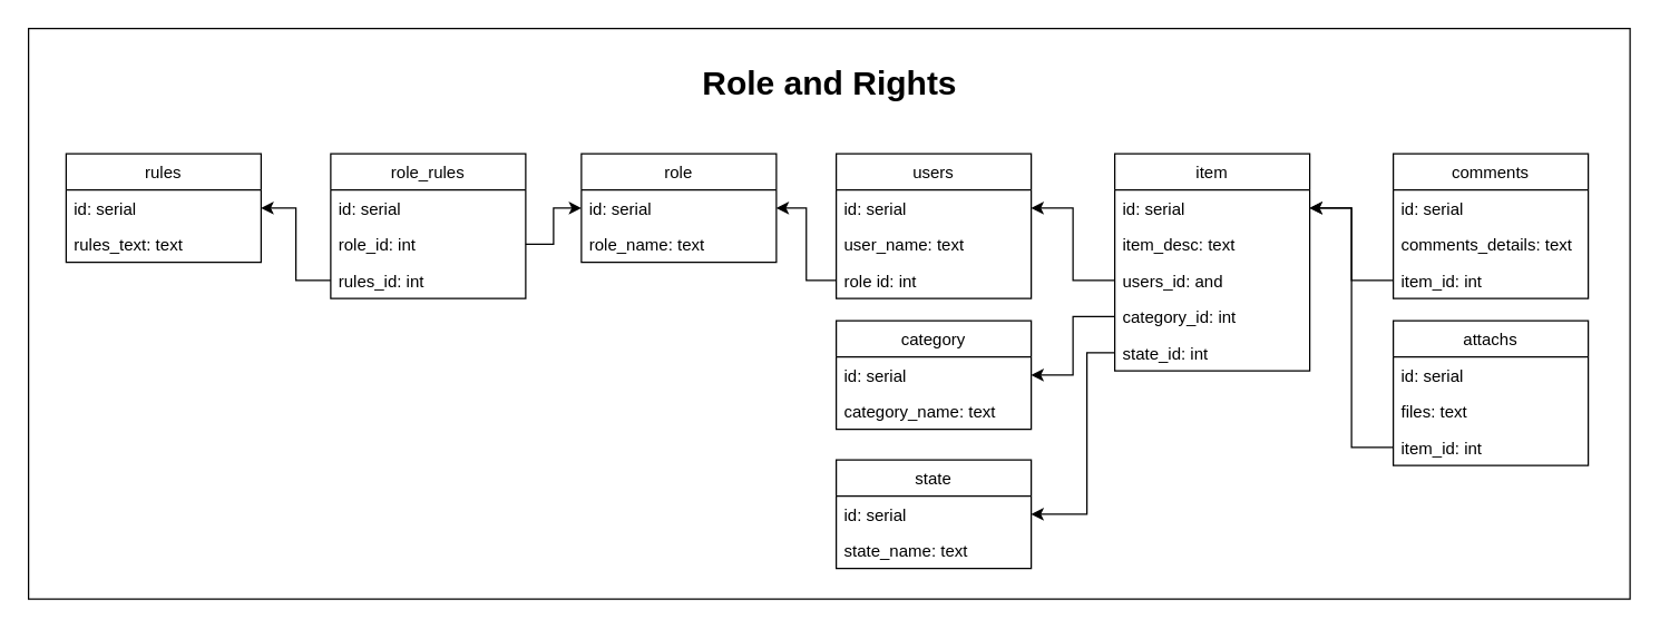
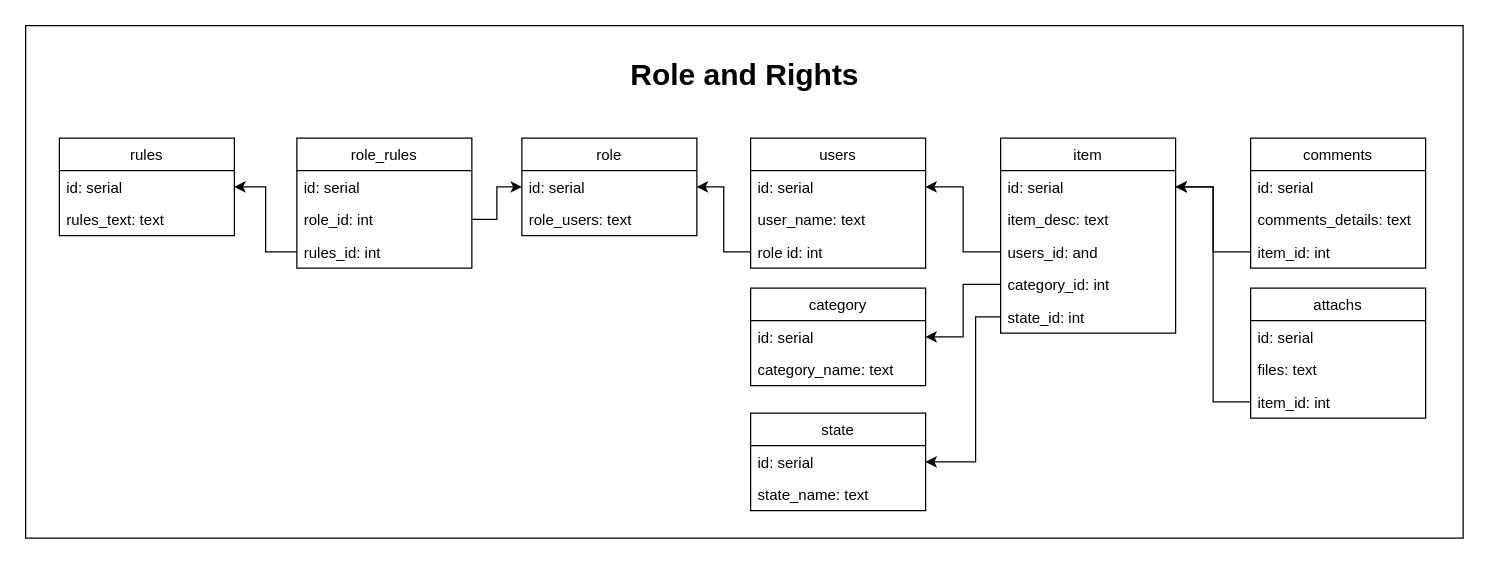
  <mxCell id="0" style=";html=1;" />
  <mxCell id="1" style=";html=1;" parent="0" />
  <mxCell id="2" value="" style="rounded=0;whiteSpace=wrap;html=1;" vertex="1" parent="1"><mxGeometry x="20" y="20" width="1150" height="410" as="geometry" /></mxCell>
  <mxCell id="3" value="Role and Rights" style="text;strokeColor=none;fillColor=none;html=1;fontSize=24;fontStyle=1;verticalAlign=middle;align=center;" parent="1" vertex="1"><mxGeometry x="20" y="40" width="1150" height="40" as="geometry" /></mxCell>
  <mxCell id="4" value="role" style="swimlane;fontStyle=0;childLayout=stackLayout;horizontal=1;startSize=26;fillColor=none;horizontalStack=0;resizeParent=1;resizeParentMax=0;resizeLast=0;collapsible=1;marginBottom=0;" vertex="1" parent="1"><mxGeometry x="417" y="110" width="140" height="78" as="geometry" /></mxCell>
  <mxCell id="5" value="id: serial" style="text;strokeColor=none;fillColor=none;align=left;verticalAlign=top;spacingLeft=4;spacingRight=4;overflow=hidden;rotatable=0;points=[[0,0.5],[1,0.5]];portConstraint=eastwest;" vertex="1" parent="4"><mxGeometry y="26" width="140" height="26" as="geometry" /></mxCell>
- <mxCell id="6" value="role_name: text" style="text;strokeColor=none;fillColor=none;align=left;verticalAlign=top;spacingLeft=4;spacingRight=4;overflow=hidden;rotatable=0;points=[[0,0.5],[1,0.5]];portConstraint=eastwest;" vertex="1" parent="4"><mxGeometry y="52" width="140" height="26" as="geometry" /></mxCell>
+ <mxCell id="6" value="role_users: text" style="text;strokeColor=none;fillColor=none;align=left;verticalAlign=top;spacingLeft=4;spacingRight=4;overflow=hidden;rotatable=0;points=[[0,0.5],[1,0.5]];portConstraint=eastwest;" vertex="1" parent="4"><mxGeometry y="52" width="140" height="26" as="geometry" /></mxCell>
  <mxCell id="7" value="users" style="swimlane;fontStyle=0;childLayout=stackLayout;horizontal=1;startSize=26;fillColor=none;horizontalStack=0;resizeParent=1;resizeParentMax=0;resizeLast=0;collapsible=1;marginBottom=0;" vertex="1" parent="1"><mxGeometry x="600" y="110" width="140" height="104" as="geometry" /></mxCell>
  <mxCell id="8" value="id: serial" style="text;strokeColor=none;fillColor=none;align=left;verticalAlign=top;spacingLeft=4;spacingRight=4;overflow=hidden;rotatable=0;points=[[0,0.5],[1,0.5]];portConstraint=eastwest;" vertex="1" parent="7"><mxGeometry y="26" width="140" height="26" as="geometry" /></mxCell>
  <mxCell id="9" value="user_name: text" style="text;strokeColor=none;fillColor=none;align=left;verticalAlign=top;spacingLeft=4;spacingRight=4;overflow=hidden;rotatable=0;points=[[0,0.5],[1,0.5]];portConstraint=eastwest;" vertex="1" parent="7"><mxGeometry y="52" width="140" height="26" as="geometry" /></mxCell>
  <mxCell id="10" value="role id: int" style="text;strokeColor=none;fillColor=none;align=left;verticalAlign=top;spacingLeft=4;spacingRight=4;overflow=hidden;rotatable=0;points=[[0,0.5],[1,0.5]];portConstraint=eastwest;" vertex="1" parent="7"><mxGeometry y="78" width="140" height="26" as="geometry" /></mxCell>
  <mxCell id="11" style="edgeStyle=orthogonalEdgeStyle;rounded=0;orthogonalLoop=1;jettySize=auto;html=1;entryX=1;entryY=0.5;entryDx=0;entryDy=0;" edge="1" parent="1" source="10" target="5"><mxGeometry relative="1" as="geometry" /></mxCell>
  <mxCell id="12" value="rules" style="swimlane;fontStyle=0;childLayout=stackLayout;horizontal=1;startSize=26;fillColor=none;horizontalStack=0;resizeParent=1;resizeParentMax=0;resizeLast=0;collapsible=1;marginBottom=0;" vertex="1" parent="1"><mxGeometry x="47" y="110" width="140" height="78" as="geometry" /></mxCell>
  <mxCell id="13" value="id: serial" style="text;strokeColor=none;fillColor=none;align=left;verticalAlign=top;spacingLeft=4;spacingRight=4;overflow=hidden;rotatable=0;points=[[0,0.5],[1,0.5]];portConstraint=eastwest;" vertex="1" parent="12"><mxGeometry y="26" width="140" height="26" as="geometry" /></mxCell>
  <mxCell id="14" value="rules_text: text" style="text;strokeColor=none;fillColor=none;align=left;verticalAlign=top;spacingLeft=4;spacingRight=4;overflow=hidden;rotatable=0;points=[[0,0.5],[1,0.5]];portConstraint=eastwest;" vertex="1" parent="12"><mxGeometry y="52" width="140" height="26" as="geometry" /></mxCell>
  <mxCell id="15" value="role_rules" style="swimlane;fontStyle=0;childLayout=stackLayout;horizontal=1;startSize=26;fillColor=none;horizontalStack=0;resizeParent=1;resizeParentMax=0;resizeLast=0;collapsible=1;marginBottom=0;" vertex="1" parent="1"><mxGeometry x="237" y="110" width="140" height="104" as="geometry" /></mxCell>
  <mxCell id="16" value="id: serial" style="text;strokeColor=none;fillColor=none;align=left;verticalAlign=top;spacingLeft=4;spacingRight=4;overflow=hidden;rotatable=0;points=[[0,0.5],[1,0.5]];portConstraint=eastwest;" vertex="1" parent="15"><mxGeometry y="26" width="140" height="26" as="geometry" /></mxCell>
  <mxCell id="17" value="role_id: int   " style="text;strokeColor=none;fillColor=none;align=left;verticalAlign=top;spacingLeft=4;spacingRight=4;overflow=hidden;rotatable=0;points=[[0,0.5],[1,0.5]];portConstraint=eastwest;" vertex="1" parent="15"><mxGeometry y="52" width="140" height="26" as="geometry" /></mxCell>
  <mxCell id="18" value="rules_id: int" style="text;strokeColor=none;fillColor=none;align=left;verticalAlign=top;spacingLeft=4;spacingRight=4;overflow=hidden;rotatable=0;points=[[0,0.5],[1,0.5]];portConstraint=eastwest;" vertex="1" parent="15"><mxGeometry y="78" width="140" height="26" as="geometry" /></mxCell>
  <mxCell id="19" style="edgeStyle=orthogonalEdgeStyle;rounded=0;orthogonalLoop=1;jettySize=auto;html=1;entryX=1;entryY=0.5;entryDx=0;entryDy=0;" edge="1" parent="1" source="18" target="13"><mxGeometry relative="1" as="geometry" /></mxCell>
  <mxCell id="20" style="edgeStyle=orthogonalEdgeStyle;rounded=0;orthogonalLoop=1;jettySize=auto;html=1;entryX=0;entryY=0.5;entryDx=0;entryDy=0;" edge="1" parent="1" source="17" target="5"><mxGeometry relative="1" as="geometry" /></mxCell>
  <mxCell id="21" value="item" style="swimlane;fontStyle=0;childLayout=stackLayout;horizontal=1;startSize=26;fillColor=none;horizontalStack=0;resizeParent=1;resizeParentMax=0;resizeLast=0;collapsible=1;marginBottom=0;" vertex="1" parent="1"><mxGeometry x="800" y="110" width="140" height="156" as="geometry" /></mxCell>
  <mxCell id="22" value="id: serial" style="text;strokeColor=none;fillColor=none;align=left;verticalAlign=top;spacingLeft=4;spacingRight=4;overflow=hidden;rotatable=0;points=[[0,0.5],[1,0.5]];portConstraint=eastwest;" vertex="1" parent="21"><mxGeometry y="26" width="140" height="26" as="geometry" /></mxCell>
  <mxCell id="23" value="item_desc: text" style="text;strokeColor=none;fillColor=none;align=left;verticalAlign=top;spacingLeft=4;spacingRight=4;overflow=hidden;rotatable=0;points=[[0,0.5],[1,0.5]];portConstraint=eastwest;" vertex="1" parent="21"><mxGeometry y="52" width="140" height="26" as="geometry" /></mxCell>
  <mxCell id="24" value="users_id: and" style="text;strokeColor=none;fillColor=none;align=left;verticalAlign=top;spacingLeft=4;spacingRight=4;overflow=hidden;rotatable=0;points=[[0,0.5],[1,0.5]];portConstraint=eastwest;" vertex="1" parent="21"><mxGeometry y="78" width="140" height="26" as="geometry" /></mxCell>
  <mxCell id="25" value="category_id: int" style="text;strokeColor=none;fillColor=none;align=left;verticalAlign=top;spacingLeft=4;spacingRight=4;overflow=hidden;rotatable=0;points=[[0,0.5],[1,0.5]];portConstraint=eastwest;" vertex="1" parent="21"><mxGeometry y="104" width="140" height="26" as="geometry" /></mxCell>
  <mxCell id="26" value="state_id: int" style="text;strokeColor=none;fillColor=none;align=left;verticalAlign=top;spacingLeft=4;spacingRight=4;overflow=hidden;rotatable=0;points=[[0,0.5],[1,0.5]];portConstraint=eastwest;" vertex="1" parent="21"><mxGeometry y="130" width="140" height="26" as="geometry" /></mxCell>
  <mxCell id="27" value="category" style="swimlane;fontStyle=0;childLayout=stackLayout;horizontal=1;startSize=26;fillColor=none;horizontalStack=0;resizeParent=1;resizeParentMax=0;resizeLast=0;collapsible=1;marginBottom=0;" vertex="1" parent="1"><mxGeometry x="600" y="230" width="140" height="78" as="geometry" /></mxCell>
  <mxCell id="28" value="id: serial" style="text;strokeColor=none;fillColor=none;align=left;verticalAlign=top;spacingLeft=4;spacingRight=4;overflow=hidden;rotatable=0;points=[[0,0.5],[1,0.5]];portConstraint=eastwest;" vertex="1" parent="27"><mxGeometry y="26" width="140" height="26" as="geometry" /></mxCell>
  <mxCell id="29" value="category_name: text" style="text;strokeColor=none;fillColor=none;align=left;verticalAlign=top;spacingLeft=4;spacingRight=4;overflow=hidden;rotatable=0;points=[[0,0.5],[1,0.5]];portConstraint=eastwest;" vertex="1" parent="27"><mxGeometry y="52" width="140" height="26" as="geometry" /></mxCell>
  <mxCell id="30" value="state" style="swimlane;fontStyle=0;childLayout=stackLayout;horizontal=1;startSize=26;fillColor=none;horizontalStack=0;resizeParent=1;resizeParentMax=0;resizeLast=0;collapsible=1;marginBottom=0;" vertex="1" parent="1"><mxGeometry x="600" y="330" width="140" height="78" as="geometry" /></mxCell>
  <mxCell id="31" value="id: serial" style="text;strokeColor=none;fillColor=none;align=left;verticalAlign=top;spacingLeft=4;spacingRight=4;overflow=hidden;rotatable=0;points=[[0,0.5],[1,0.5]];portConstraint=eastwest;" vertex="1" parent="30"><mxGeometry y="26" width="140" height="26" as="geometry" /></mxCell>
  <mxCell id="32" value="state_name: text" style="text;strokeColor=none;fillColor=none;align=left;verticalAlign=top;spacingLeft=4;spacingRight=4;overflow=hidden;rotatable=0;points=[[0,0.5],[1,0.5]];portConstraint=eastwest;" vertex="1" parent="30"><mxGeometry y="52" width="140" height="26" as="geometry" /></mxCell>
  <mxCell id="33" style="edgeStyle=orthogonalEdgeStyle;rounded=0;orthogonalLoop=1;jettySize=auto;html=1;entryX=1;entryY=0.5;entryDx=0;entryDy=0;" edge="1" parent="1" source="24" target="8"><mxGeometry relative="1" as="geometry" /></mxCell>
  <mxCell id="34" value="comments" style="swimlane;fontStyle=0;childLayout=stackLayout;horizontal=1;startSize=26;fillColor=none;horizontalStack=0;resizeParent=1;resizeParentMax=0;resizeLast=0;collapsible=1;marginBottom=0;" vertex="1" parent="1"><mxGeometry x="1000" y="110" width="140" height="104" as="geometry" /></mxCell>
  <mxCell id="35" value="id: serial" style="text;strokeColor=none;fillColor=none;align=left;verticalAlign=top;spacingLeft=4;spacingRight=4;overflow=hidden;rotatable=0;points=[[0,0.5],[1,0.5]];portConstraint=eastwest;" vertex="1" parent="34"><mxGeometry y="26" width="140" height="26" as="geometry" /></mxCell>
  <mxCell id="36" value="comments_details: text" style="text;strokeColor=none;fillColor=none;align=left;verticalAlign=top;spacingLeft=4;spacingRight=4;overflow=hidden;rotatable=0;points=[[0,0.5],[1,0.5]];portConstraint=eastwest;" vertex="1" parent="34"><mxGeometry y="52" width="140" height="26" as="geometry" /></mxCell>
  <mxCell id="37" value="item_id: int" style="text;strokeColor=none;fillColor=none;align=left;verticalAlign=top;spacingLeft=4;spacingRight=4;overflow=hidden;rotatable=0;points=[[0,0.5],[1,0.5]];portConstraint=eastwest;" vertex="1" parent="34"><mxGeometry y="78" width="140" height="26" as="geometry" /></mxCell>
  <mxCell id="38" style="edgeStyle=orthogonalEdgeStyle;rounded=0;orthogonalLoop=1;jettySize=auto;html=1;entryX=1;entryY=0.5;entryDx=0;entryDy=0;" edge="1" parent="1" source="37" target="22"><mxGeometry relative="1" as="geometry" /></mxCell>
  <mxCell id="39" value="attachs" style="swimlane;fontStyle=0;childLayout=stackLayout;horizontal=1;startSize=26;fillColor=none;horizontalStack=0;resizeParent=1;resizeParentMax=0;resizeLast=0;collapsible=1;marginBottom=0;" vertex="1" parent="1"><mxGeometry x="1000" y="230" width="140" height="104" as="geometry" /></mxCell>
  <mxCell id="40" value="id: serial" style="text;strokeColor=none;fillColor=none;align=left;verticalAlign=top;spacingLeft=4;spacingRight=4;overflow=hidden;rotatable=0;points=[[0,0.5],[1,0.5]];portConstraint=eastwest;" vertex="1" parent="39"><mxGeometry y="26" width="140" height="26" as="geometry" /></mxCell>
  <mxCell id="41" value="files: text" style="text;strokeColor=none;fillColor=none;align=left;verticalAlign=top;spacingLeft=4;spacingRight=4;overflow=hidden;rotatable=0;points=[[0,0.5],[1,0.5]];portConstraint=eastwest;" vertex="1" parent="39"><mxGeometry y="52" width="140" height="26" as="geometry" /></mxCell>
  <mxCell id="42" value="item_id: int" style="text;strokeColor=none;fillColor=none;align=left;verticalAlign=top;spacingLeft=4;spacingRight=4;overflow=hidden;rotatable=0;points=[[0,0.5],[1,0.5]];portConstraint=eastwest;" vertex="1" parent="39"><mxGeometry y="78" width="140" height="26" as="geometry" /></mxCell>
  <mxCell id="43" style="edgeStyle=orthogonalEdgeStyle;rounded=0;orthogonalLoop=1;jettySize=auto;html=1;" edge="1" parent="1" source="42" target="22"><mxGeometry relative="1" as="geometry" /></mxCell>
  <mxCell id="44" style="edgeStyle=orthogonalEdgeStyle;rounded=0;orthogonalLoop=1;jettySize=auto;html=1;entryX=1;entryY=0.5;entryDx=0;entryDy=0;" edge="1" parent="1" source="25" target="28"><mxGeometry relative="1" as="geometry" /></mxCell>
  <mxCell id="45" style="edgeStyle=orthogonalEdgeStyle;rounded=0;orthogonalLoop=1;jettySize=auto;html=1;entryX=1;entryY=0.5;entryDx=0;entryDy=0;" edge="1" parent="1" source="26" target="31"><mxGeometry relative="1" as="geometry"><Array as="points"><mxPoint x="780" y="253" /><mxPoint x="780" y="369" /></Array></mxGeometry></mxCell>
